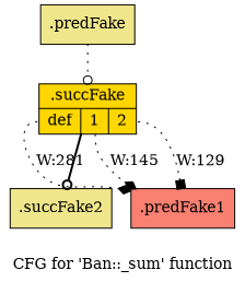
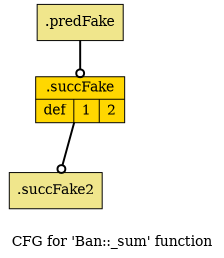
  digraph {
    label="CFG for 'Ban::_sum' function"
    node [fillcolor=khaki shape=record style=filled filename="../../../../src/ban_s3.cpp" linenumber=71]
    edge [arrowhead=odot execusionnum=552 filename="../../../../src/ban_s3.cpp" style=dotted]
    n1 [label="{.predFake}" filename="" linenumber=""]
    n2 [fillcolor=gold label="{.succFake|{<s0>def|<s1>1|<s2>2}}" linenumber=53]
-   n3 [fillcolor=salmon label="{.predFake1}"]
    n4 [label="{.succFake2}"]
-   n1 -> n2
-   n2 -> n3 [arrowhead=diamond callList="5:67" execusionnum=280 label="W:281" tailport=s0]
-   n2 -> n3 [arrowhead=diamond execusionnum=144 label="W:145" tailport=s1]
-   n2 -> n3 [arrowhead=box execusionnum=128 label="W:129" tailport=s2]
+   n1 -> n2 [style=bold]
    n2 -> n4 [style=bold]
  }
